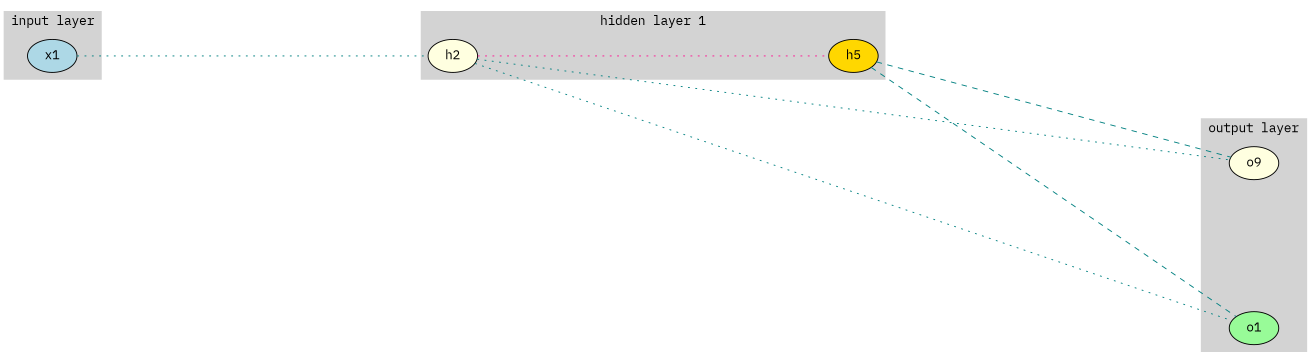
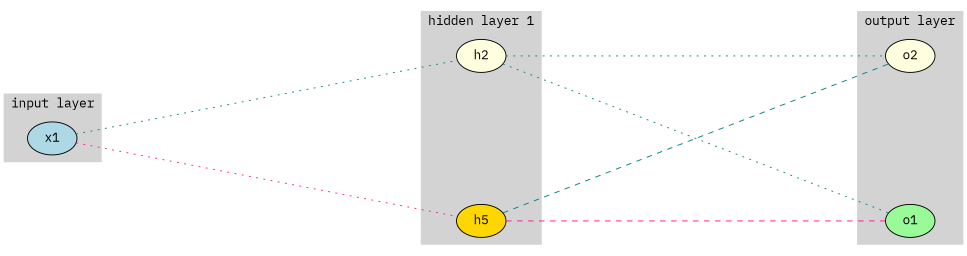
  graph {
    fontname="IBM Plex Mono"
    nodesep="2 equally"
    rankdir=LR
    ranksep="5 equally"
    splines=line
    node [fillcolor=lightyellow fontname="IBM Plex Mono" style=filled]
    edge [color=teal fontname="IBM Plex Mono" style=dotted]
    x1 [fillcolor=lightblue]
    h2
    n3 [fillcolor=gold label=h5]
-   o2 [label=o9]
+   o2
    o1 [fillcolor=palegreen]
    subgraph cluster_1 {
      label="input layer"
      peripheries=0
      style=filled
      x1
    }
    subgraph cluster_2 {
      label="hidden layer 1"
      peripheries=0
      style=filled
      h2
      n3
    }
    subgraph cluster_3 {
      label="output layer"
      peripheries=0
      style=filled
      o2
      o1
    }
    x1 -- h2
-   h2 -- n3 [color=deeppink]
+   x1 -- n3 [color=deeppink]
    h2 -- o2
    h2 -- o1
    n3 -- o2 [style=dashed]
-   n3 -- o1 [style=dashed]
+   n3 -- o1 [color=deeppink style=dashed]
  }
